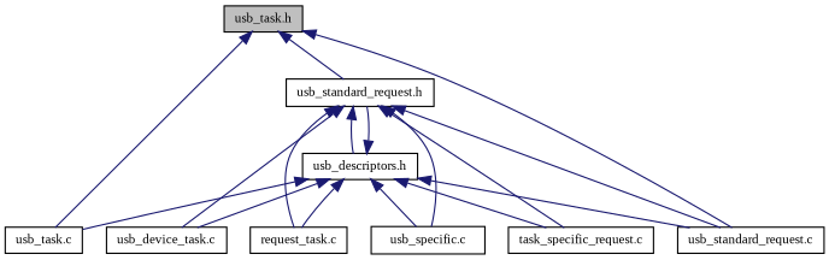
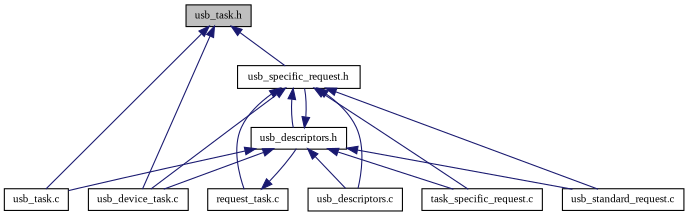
  digraph {
    fontname="Liberation Serif"
    node [color=black fillcolor=white fontname="Liberation Serif" fontsize=10 shape=record style=filled]
    edge [color=midnightblue dir=back fontname="Liberation Serif" fontsize=10 labelfontname="FreeSans.ttf" labelfontsize=10 style=solid]
    n1 [fillcolor=grey75 fontcolor=black height=0.2 label="usb_task.h" width=0.4]
    n2 [height=0.2 label="usb_device_task.c" width=0.4]
-   n3 [height=0.2 label="usb_standard_request.h" width=0.4]
+   n3 [height=0.2 label="usb_specific_request.h" width=0.4]
    n4 [height=0.2 label="usb_task.c" width=0.4]
    n5 [height=0.2 label="usb_descriptors.h" width=0.4]
    n6 [height=0.2 label="request_task.c" width=0.4]
-   n7 [height=0.2 label="usb_specific.c" width=0.4]
+   n7 [height=0.2 label="usb_descriptors.c" width=0.4]
    n8 [height=0.2 label="task_specific_request.c" width=0.4]
    n9 [height=0.2 label="usb_standard_request.c" width=0.4]
-   n1 -> n9
+   n1 -> n2
    n1 -> n3
    n1 -> n4
    n3 -> n2
    n3 -> n5
    n3 -> n6
    n3 -> n7
    n3 -> n8
    n3 -> n9
    n5 -> n2
    n5 -> n3
    n5 -> n4
-   n5 -> n6
+   n6 -> n5
    n5 -> n7
    n5 -> n8
    n5 -> n9
  }
